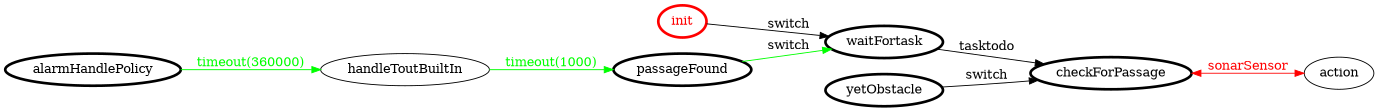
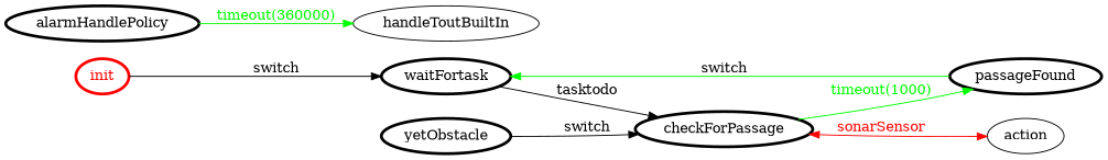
  digraph {
    rankdir=LR
    node [color=black fontcolor=black penwidth=3]
    edge [color=black fontcolor=black]
    init [color=red fontcolor=red]
    waitFortask
    checkForPassage
    passageFound
    action [color="" fontcolor="" penwidth=""]
    yetObstacle
    handleToutBuiltIn [color="" fontcolor="" penwidth=""]
    alarmHandlePolicy
    init -> waitFortask [label=switch]
    waitFortask -> checkForPassage [label=tasktodo]
-   handleToutBuiltIn -> passageFound [color=green fontcolor=green label="timeout(1000)"]
+   checkForPassage -> passageFound [color=green fontcolor=green label="timeout(1000)"]
    checkForPassage -> action [color=red dir=both fontcolor=red label=sonarSensor]
    passageFound -> waitFortask [color=green label=switch]
    yetObstacle -> checkForPassage [label=switch]
    alarmHandlePolicy -> handleToutBuiltIn [color=green fontcolor=green label="timeout(360000)"]
  }
